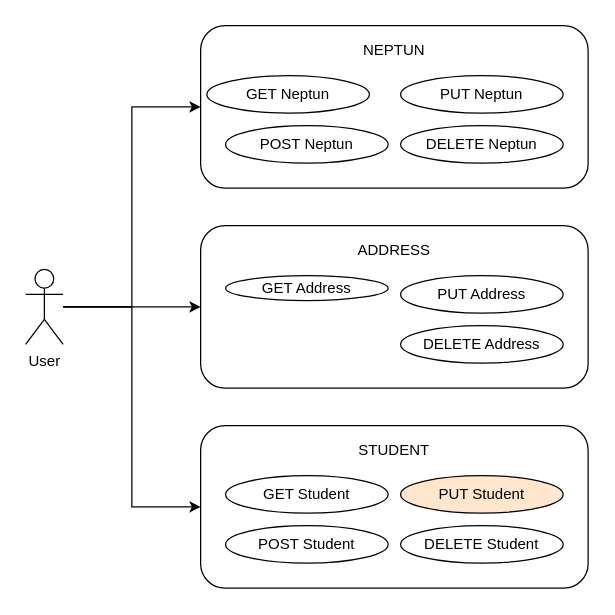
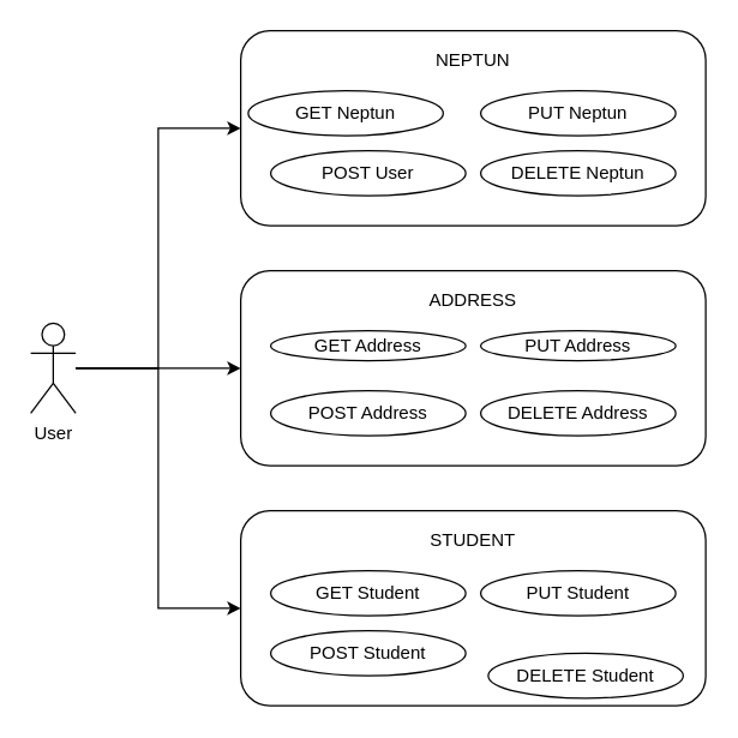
  <mxCell id="0" />
  <mxCell id="1" parent="0" />
  <mxCell id="2" value="" style="edgeStyle=orthogonalEdgeStyle;rounded=0;orthogonalLoop=1;jettySize=auto;html=1;" edge="1" parent="1" source="5" target="12"><mxGeometry relative="1" as="geometry" /></mxCell>
  <mxCell id="3" value="" style="edgeStyle=orthogonalEdgeStyle;rounded=0;orthogonalLoop=1;jettySize=auto;html=1;entryX=0;entryY=0.5;entryDx=0;entryDy=0;" edge="1" parent="1" source="5" target="18"><mxGeometry relative="1" as="geometry" /></mxCell>
  <mxCell id="4" value="" style="edgeStyle=orthogonalEdgeStyle;rounded=0;orthogonalLoop=1;jettySize=auto;html=1;entryX=0;entryY=0.5;entryDx=0;entryDy=0;" edge="1" parent="1" source="5" target="6"><mxGeometry relative="1" as="geometry" /></mxCell>
  <mxCell id="5" value="User&lt;br&gt;" style="shape=umlActor;verticalLabelPosition=bottom;verticalAlign=top;html=1;outlineConnect=0;" vertex="1" parent="1"><mxGeometry x="20" y="215" width="30" height="60" as="geometry" /></mxCell>
  <mxCell id="6" value="" style="rounded=1;whiteSpace=wrap;html=1;" vertex="1" parent="1"><mxGeometry x="160" y="20" width="310" height="130" as="geometry" /></mxCell>
  <mxCell id="7" value="GET Neptun" style="ellipse;whiteSpace=wrap;html=1;" vertex="1" parent="1"><mxGeometry x="165" y="60" width="130" height="30" as="geometry" /></mxCell>
- <mxCell id="8" value="POST Neptun" style="ellipse;whiteSpace=wrap;html=1;" vertex="1" parent="1"><mxGeometry x="180" y="100" width="130" height="30" as="geometry" /></mxCell>
+ <mxCell id="8" value="POST User" style="ellipse;whiteSpace=wrap;html=1;" vertex="1" parent="1"><mxGeometry x="180" y="100" width="130" height="30" as="geometry" /></mxCell>
  <mxCell id="9" value="PUT Neptun" style="ellipse;whiteSpace=wrap;html=1;" vertex="1" parent="1"><mxGeometry x="320" y="60" width="130" height="30" as="geometry" /></mxCell>
  <mxCell id="10" value="DELETE Neptun" style="ellipse;whiteSpace=wrap;html=1;" vertex="1" parent="1"><mxGeometry x="320" y="100" width="130" height="30" as="geometry" /></mxCell>
  <mxCell id="11" value="NEPTUN" style="text;html=1;strokeColor=none;fillColor=none;align=center;verticalAlign=middle;whiteSpace=wrap;rounded=0;" vertex="1" parent="1"><mxGeometry x="295" y="30" width="40" height="20" as="geometry" /></mxCell>
  <mxCell id="12" value="" style="rounded=1;whiteSpace=wrap;html=1;" vertex="1" parent="1"><mxGeometry x="160" y="180" width="310" height="130" as="geometry" /></mxCell>
  <mxCell id="13" value="GET Address" style="ellipse;whiteSpace=wrap;html=1;" vertex="1" parent="1"><mxGeometry x="180" y="220" width="130" height="20" as="geometry" /></mxCell>
- <mxCell id="15" value="PUT Address" style="ellipse;whiteSpace=wrap;html=1;" vertex="1" parent="1"><mxGeometry x="320" y="220" width="130" height="30" as="geometry" /></mxCell>
+ <mxCell id="14" value="POST Address" style="ellipse;whiteSpace=wrap;html=1;" vertex="1" parent="1"><mxGeometry x="180" y="260" width="130" height="30" as="geometry" /></mxCell>
+ <mxCell id="15" value="PUT Address" style="ellipse;whiteSpace=wrap;html=1;" vertex="1" parent="1"><mxGeometry x="320" y="220" width="130" height="20" as="geometry" /></mxCell>
  <mxCell id="16" value="DELETE Address" style="ellipse;whiteSpace=wrap;html=1;" vertex="1" parent="1"><mxGeometry x="320" y="260" width="130" height="30" as="geometry" /></mxCell>
  <mxCell id="17" value="ADDRESS" style="text;html=1;strokeColor=none;fillColor=none;align=center;verticalAlign=middle;whiteSpace=wrap;rounded=0;" vertex="1" parent="1"><mxGeometry x="295" y="190" width="40" height="20" as="geometry" /></mxCell>
  <mxCell id="18" value="" style="rounded=1;whiteSpace=wrap;html=1;" vertex="1" parent="1"><mxGeometry x="160" y="340" width="310" height="130" as="geometry" /></mxCell>
  <mxCell id="19" value="GET Student" style="ellipse;whiteSpace=wrap;html=1;" vertex="1" parent="1"><mxGeometry x="180" y="380" width="130" height="30" as="geometry" /></mxCell>
  <mxCell id="20" value="POST Student" style="ellipse;whiteSpace=wrap;html=1;" vertex="1" parent="1"><mxGeometry x="180" y="420" width="130" height="30" as="geometry" /></mxCell>
- <mxCell id="21" value="PUT Student" style="ellipse;whiteSpace=wrap;html=1;fillColor=#ffe6cc;" vertex="1" parent="1"><mxGeometry x="320" y="380" width="130" height="30" as="geometry" /></mxCell>
- <mxCell id="22" value="DELETE Student" style="ellipse;whiteSpace=wrap;html=1;" vertex="1" parent="1"><mxGeometry x="320" y="420" width="130" height="30" as="geometry" /></mxCell>
+ <mxCell id="21" value="PUT Student" style="ellipse;whiteSpace=wrap;html=1;" vertex="1" parent="1"><mxGeometry x="320" y="380" width="130" height="30" as="geometry" /></mxCell>
+ <mxCell id="22" value="DELETE Student" style="ellipse;whiteSpace=wrap;html=1;" vertex="1" parent="1"><mxGeometry x="325" y="435" width="130" height="30" as="geometry" /></mxCell>
  <mxCell id="23" value="STUDENT" style="text;html=1;strokeColor=none;fillColor=none;align=center;verticalAlign=middle;whiteSpace=wrap;rounded=0;" vertex="1" parent="1"><mxGeometry x="295" y="350" width="40" height="20" as="geometry" /></mxCell>
